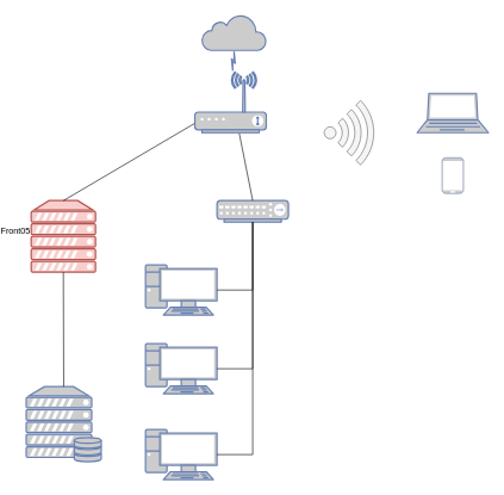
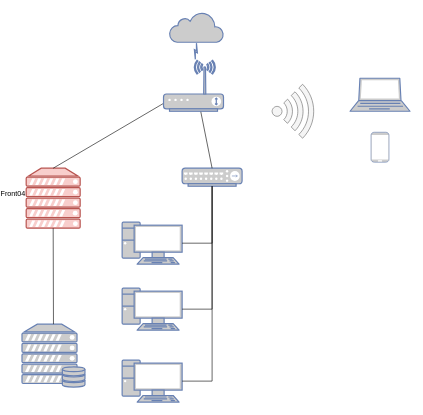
  <mxCell id="0" />
  <mxCell id="1" parent="0" />
- <mxCell id="2" value="&lt;div&gt;Front05&lt;/div&gt;&lt;div&gt;&lt;br&gt;&lt;/div&gt;" style="verticalAlign=middle;verticalLabelPosition=middle;labelPosition=left;align=right;html=1;outlineConnect=0;fillColor=#f8cecc;strokeColor=#b85450;gradientDirection=north;strokeWidth=2;shape=mxgraph.networks.server;" vertex="1" parent="1"><mxGeometry x="27" y="280" width="90" height="100" as="geometry" /></mxCell>
+ <mxCell id="2" value="&lt;div&gt;Front04&lt;/div&gt;&lt;div&gt;&lt;br&gt;&lt;/div&gt;" style="verticalAlign=middle;verticalLabelPosition=middle;labelPosition=left;align=right;html=1;outlineConnect=0;fillColor=#f8cecc;strokeColor=#b85450;gradientDirection=north;strokeWidth=2;shape=mxgraph.networks.server;" vertex="1" parent="1"><mxGeometry x="27" y="280" width="90" height="100" as="geometry" /></mxCell>
  <mxCell id="3" value="" style="fontColor=#0066CC;verticalAlign=top;verticalLabelPosition=bottom;labelPosition=center;align=center;html=1;outlineConnect=0;fillColor=#CCCCCC;strokeColor=#6881B3;gradientColor=none;gradientDirection=north;strokeWidth=2;shape=mxgraph.networks.server_storage;" vertex="1" parent="1"><mxGeometry x="20" y="540" width="105" height="105" as="geometry" /></mxCell>
  <mxCell id="4" value="" style="endArrow=none;html=1;entryX=0.5;entryY=1;entryDx=0;entryDy=0;entryPerimeter=0;exitX=0.5;exitY=0;exitDx=0;exitDy=0;exitPerimeter=0;" edge="1" parent="1" source="3" target="2"><mxGeometry width="50" height="50" relative="1" as="geometry"><mxPoint x="57" y="490" as="sourcePoint" /><mxPoint x="107" y="440" as="targetPoint" /></mxGeometry></mxCell>
  <mxCell id="5" value="" style="html=1;outlineConnect=0;fillColor=#CCCCCC;strokeColor=#6881B3;gradientColor=none;gradientDirection=north;strokeWidth=2;shape=mxgraph.networks.cloud;fontColor=#ffffff;" vertex="1" parent="1"><mxGeometry x="266" y="20" width="90" height="50" as="geometry" /></mxCell>
  <mxCell id="6" value="" style="html=1;outlineConnect=0;fillColor=#CCCCCC;strokeColor=#6881B3;gradientColor=none;gradientDirection=north;strokeWidth=2;shape=mxgraph.networks.comm_link_edge;html=1;entryX=0.5;entryY=1;entryDx=0;entryDy=0;entryPerimeter=0;" edge="1" parent="1" source="16" target="5"><mxGeometry width="100" height="100" relative="1" as="geometry"><mxPoint x="311" y="160" as="sourcePoint" /><mxPoint x="127" y="120" as="targetPoint" /></mxGeometry></mxCell>
  <mxCell id="7" value="" style="endArrow=none;html=1;exitX=0.5;exitY=0;exitDx=0;exitDy=0;exitPerimeter=0;" edge="1" parent="1" source="2" target="16"><mxGeometry width="50" height="50" relative="1" as="geometry"><mxPoint x="167" y="290" as="sourcePoint" /><mxPoint x="276.857" y="190" as="targetPoint" /></mxGeometry></mxCell>
  <mxCell id="8" value="" style="fontColor=#0066CC;verticalAlign=top;verticalLabelPosition=bottom;labelPosition=center;align=center;html=1;outlineConnect=0;fillColor=#CCCCCC;strokeColor=#6881B3;gradientColor=none;gradientDirection=north;strokeWidth=2;shape=mxgraph.networks.hub;" vertex="1" parent="1"><mxGeometry x="287" y="280" width="100" height="30" as="geometry" /></mxCell>
  <mxCell id="9" value="" style="endArrow=none;html=1;entryX=0.61;entryY=0.941;entryDx=0;entryDy=0;entryPerimeter=0;exitX=0.5;exitY=0;exitDx=0;exitDy=0;exitPerimeter=0;" edge="1" parent="1" source="8" target="16"><mxGeometry width="50" height="50" relative="1" as="geometry"><mxPoint x="337" y="260" as="sourcePoint" /><mxPoint x="317" y="190" as="targetPoint" /></mxGeometry></mxCell>
  <mxCell id="10" value="" style="fontColor=#0066CC;verticalAlign=top;verticalLabelPosition=bottom;labelPosition=center;align=center;html=1;outlineConnect=0;fillColor=#CCCCCC;strokeColor=#6881B3;gradientColor=none;gradientDirection=north;strokeWidth=2;shape=mxgraph.networks.pc;" vertex="1" parent="1"><mxGeometry x="187" y="370" width="100" height="70" as="geometry" /></mxCell>
  <mxCell id="11" value="" style="fontColor=#0066CC;verticalAlign=top;verticalLabelPosition=bottom;labelPosition=center;align=center;html=1;outlineConnect=0;fillColor=#CCCCCC;strokeColor=#6881B3;gradientColor=none;gradientDirection=north;strokeWidth=2;shape=mxgraph.networks.pc;" vertex="1" parent="1"><mxGeometry x="187" y="480" width="100" height="70" as="geometry" /></mxCell>
  <mxCell id="12" value="" style="fontColor=#0066CC;verticalAlign=top;verticalLabelPosition=bottom;labelPosition=center;align=center;html=1;outlineConnect=0;fillColor=#CCCCCC;strokeColor=#6881B3;gradientColor=none;gradientDirection=north;strokeWidth=2;shape=mxgraph.networks.pc;" vertex="1" parent="1"><mxGeometry x="187" y="600" width="100" height="70" as="geometry" /></mxCell>
  <mxCell id="13" value="" style="endArrow=none;html=1;entryX=0.5;entryY=1;entryDx=0;entryDy=0;entryPerimeter=0;exitX=1;exitY=0.5;exitDx=0;exitDy=0;exitPerimeter=0;rounded=0;" edge="1" parent="1" source="10" target="8"><mxGeometry width="50" height="50" relative="1" as="geometry"><mxPoint x="287" y="420" as="sourcePoint" /><mxPoint x="337" y="370" as="targetPoint" /><Array as="points"><mxPoint x="337" y="405" /></Array></mxGeometry></mxCell>
  <mxCell id="14" value="" style="endArrow=none;html=1;exitX=1;exitY=0.5;exitDx=0;exitDy=0;exitPerimeter=0;rounded=0;" edge="1" parent="1" source="11"><mxGeometry width="50" height="50" relative="1" as="geometry"><mxPoint x="297" y="415" as="sourcePoint" /><mxPoint x="337" y="310" as="targetPoint" /><Array as="points"><mxPoint x="337" y="515" /></Array></mxGeometry></mxCell>
  <mxCell id="15" value="" style="endArrow=none;html=1;entryX=0.5;entryY=1;entryDx=0;entryDy=0;entryPerimeter=0;exitX=1;exitY=0.5;exitDx=0;exitDy=0;exitPerimeter=0;rounded=0;" edge="1" parent="1" source="12" target="8"><mxGeometry width="50" height="50" relative="1" as="geometry"><mxPoint x="307" y="425" as="sourcePoint" /><mxPoint x="357" y="330" as="targetPoint" /><Array as="points"><mxPoint x="337" y="635" /></Array></mxGeometry></mxCell>
  <mxCell id="16" value="" style="fontColor=#0066CC;verticalAlign=top;verticalLabelPosition=bottom;labelPosition=center;align=center;html=1;outlineConnect=0;fillColor=#CCCCCC;strokeColor=#6881B3;gradientColor=none;gradientDirection=north;strokeWidth=2;shape=mxgraph.networks.wireless_modem;" vertex="1" parent="1"><mxGeometry x="256" y="100" width="100" height="85" as="geometry" /></mxCell>
  <mxCell id="17" value="" style="fontColor=#0066CC;verticalAlign=top;verticalLabelPosition=bottom;labelPosition=center;align=center;html=1;outlineConnect=0;fillColor=#CCCCCC;strokeColor=#6881B3;gradientColor=none;gradientDirection=north;strokeWidth=2;shape=mxgraph.networks.laptop;" vertex="1" parent="1"><mxGeometry x="567" y="130" width="100" height="55" as="geometry" /></mxCell>
  <mxCell id="18" value="" style="fontColor=#0066CC;verticalAlign=top;verticalLabelPosition=bottom;labelPosition=center;align=center;html=1;outlineConnect=0;fillColor=#CCCCCC;strokeColor=#6881B3;gradientColor=none;gradientDirection=north;strokeWidth=2;shape=mxgraph.networks.mobile;" vertex="1" parent="1"><mxGeometry x="602" y="220" width="30" height="50" as="geometry" /></mxCell>
  <mxCell id="19" value="" style="aspect=fixed;pointerEvents=1;shadow=0;dashed=0;html=1;strokeColor=#666666;labelPosition=center;verticalLabelPosition=bottom;verticalAlign=top;align=center;fillColor=#f5f5f5;shape=mxgraph.mscae.enterprise.wireless_connection;rotation=0;fontColor=#333333;" vertex="1" parent="1"><mxGeometry x="437" y="140" width="75.6" height="90" as="geometry" /></mxCell>
